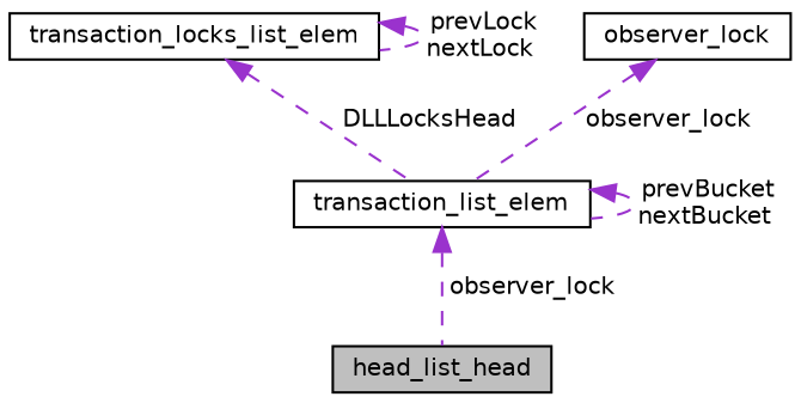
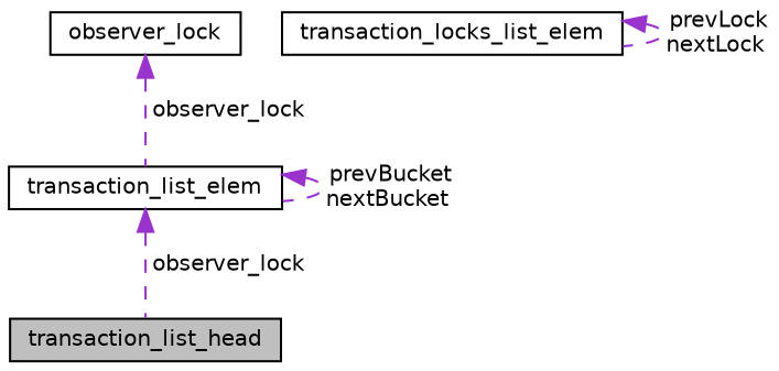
  digraph {
    node [color=black fontname=Helvetica fontsize=10 shape=record]
    edge [color=darkorchid3 dir=back fontname=Helvetica fontsize=10 labelfontname=Helvetica labelfontsize=10 style=dashed]
-   n1 [fillcolor=grey75 fontcolor=black height=0.2 label=head_list_head style=filled width=0.4]
+   n1 [fillcolor=grey75 fontcolor=black height=0.2 label=transaction_list_head style=filled width=0.4]
    n2 [height=0.2 label=transaction_list_elem width=0.4]
    n3 [height=0.2 label=transaction_locks_list_elem width=0.4]
    n4 [height=0.2 label=observer_lock width=0.4]
    n2 -> n1 [label=" observer_lock"]
    n2 -> n2 [label=" prevBucket\nnextBucket"]
-   n3 -> n2 [label=" DLLLocksHead"]
    n3 -> n3 [label=" prevLock\nnextLock"]
    n4 -> n2 [label=" observer_lock"]
  }
